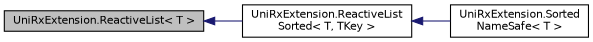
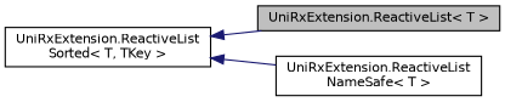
  digraph {
    rankdir=LR
    node [color=black fillcolor=white fontname=Helvetica fontsize=10 shape=record style=filled]
    edge [color=midnightblue dir=back fontname=Helvetica fontsize=10 labelfontname=Helvetica labelfontsize=10 style=solid]
    n1 [fillcolor=grey75 fontcolor=black height=0.2 label="UniRxExtension.ReactiveList\< T \>" width=0.4]
    n2 [height=0.2 label="UniRxExtension.ReactiveList\lSorted\< T, TKey \>" width=0.4]
-   n3 [height=0.2 label="UniRxExtension.Sorted\lNameSafe\< T \>" width=0.4]
-   n1 -> n2
+   n3 [height=0.2 label="UniRxExtension.ReactiveList\lNameSafe\< T \>" width=0.4]
+   n2 -> n1
    n2 -> n3
  }
